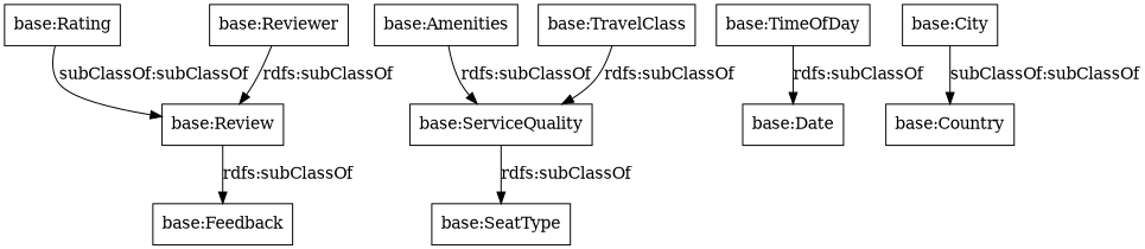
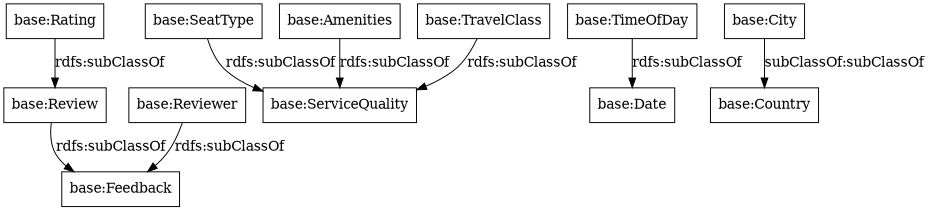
  digraph {
    rankdir=TB
    node [color=black shape=rectangle]
    "base:Rating"
    "base:Review"
    "base:Feedback"
    "base:SeatType"
    "base:ServiceQuality"
    "base:Reviewer"
    "base:TimeOfDay"
    "base:Date"
    "base:Amenities"
    "base:City"
    "base:Country"
    "base:TravelClass"
-   "base:Rating" -> "base:Review" [label="subClassOf:subClassOf"]
+   "base:Rating" -> "base:Review" [label="rdfs:subClassOf"]
    "base:Review" -> "base:Feedback" [label="rdfs:subClassOf"]
-   "base:ServiceQuality" -> "base:SeatType" [label="rdfs:subClassOf"]
-   "base:Reviewer" -> "base:Review" [label="rdfs:subClassOf"]
+   "base:SeatType" -> "base:ServiceQuality" [label="rdfs:subClassOf"]
+   "base:Reviewer" -> "base:Feedback" [label="rdfs:subClassOf"]
    "base:TimeOfDay" -> "base:Date" [label="rdfs:subClassOf"]
    "base:Amenities" -> "base:ServiceQuality" [label="rdfs:subClassOf"]
    "base:City" -> "base:Country" [label="subClassOf:subClassOf"]
    "base:TravelClass" -> "base:ServiceQuality" [label="rdfs:subClassOf"]
  }
